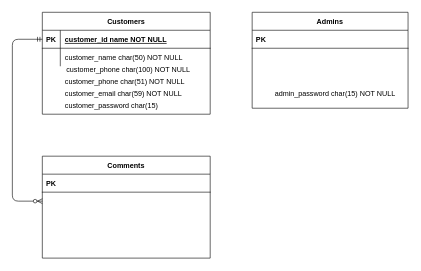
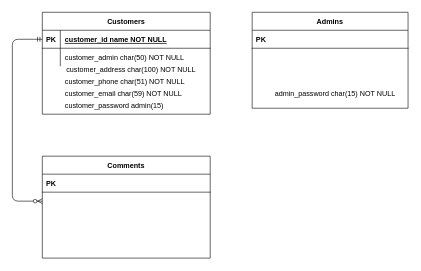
  <mxCell id="0" />
  <mxCell id="1" parent="0" />
  <mxCell id="2" value="Customers" style="shape=table;startSize=30;container=1;collapsible=1;childLayout=tableLayout;fixedRows=1;rowLines=0;fontStyle=1;align=center;resizeLast=1;" parent="1" vertex="1"><mxGeometry x="70" y="20" width="280" height="170" as="geometry" /></mxCell>
  <mxCell id="3" value="" style="shape=partialRectangle;collapsible=0;dropTarget=0;pointerEvents=0;fillColor=none;points=[[0,0.5],[1,0.5]];portConstraint=eastwest;top=0;left=0;right=0;bottom=1;" parent="2" vertex="1"><mxGeometry y="30" width="280" height="30" as="geometry" /></mxCell>
  <mxCell id="4" value="PK" style="shape=partialRectangle;overflow=hidden;connectable=0;fillColor=none;top=0;left=0;bottom=0;right=0;fontStyle=1;" parent="3" vertex="1"><mxGeometry width="30" height="30" as="geometry" /></mxCell>
  <mxCell id="5" value="customer_id name NOT NULL " style="shape=partialRectangle;overflow=hidden;connectable=0;fillColor=none;top=0;left=0;bottom=0;right=0;align=left;spacingLeft=6;fontStyle=5;" parent="3" vertex="1"><mxGeometry x="30" width="250" height="30" as="geometry" /></mxCell>
  <mxCell id="6" value="" style="shape=partialRectangle;collapsible=0;dropTarget=0;pointerEvents=0;fillColor=none;points=[[0,0.5],[1,0.5]];portConstraint=eastwest;top=0;left=0;right=0;bottom=0;" parent="2" vertex="1"><mxGeometry y="60" width="280" height="30" as="geometry" /></mxCell>
  <mxCell id="7" value="" style="shape=partialRectangle;overflow=hidden;connectable=0;fillColor=none;top=0;left=0;bottom=0;right=0;" parent="6" vertex="1"><mxGeometry width="30" height="30" as="geometry" /></mxCell>
- <mxCell id="8" value="customer_name char(50) NOT NULL" style="shape=partialRectangle;overflow=hidden;connectable=0;fillColor=none;top=0;left=0;bottom=0;right=0;align=left;spacingLeft=6;" parent="6" vertex="1"><mxGeometry x="30" width="250" height="30" as="geometry" /></mxCell>
+ <mxCell id="8" value="customer_admin char(50) NOT NULL" style="shape=partialRectangle;overflow=hidden;connectable=0;fillColor=none;top=0;left=0;bottom=0;right=0;align=left;spacingLeft=6;" parent="6" vertex="1"><mxGeometry x="30" width="250" height="30" as="geometry" /></mxCell>
  <mxCell id="9" value="admin_password char(15) NOT NULL" style="shape=partialRectangle;overflow=hidden;connectable=0;fillColor=none;top=0;left=0;bottom=0;right=0;align=left;spacingLeft=6;" parent="1" vertex="1"><mxGeometry x="450" y="140" width="220" height="30" as="geometry" /></mxCell>
  <mxCell id="10" value="" style="shape=partialRectangle;collapsible=0;dropTarget=0;pointerEvents=0;fillColor=none;points=[[0,0.5],[1,0.5]];portConstraint=eastwest;top=0;left=0;right=0;bottom=0;" parent="1" vertex="1"><mxGeometry x="70" y="100" width="270" height="30" as="geometry" /></mxCell>
  <mxCell id="11" value="" style="shape=partialRectangle;overflow=hidden;connectable=0;fillColor=none;top=0;left=0;bottom=0;right=0;" parent="10" vertex="1"><mxGeometry width="32.4" height="30" as="geometry" /></mxCell>
- <mxCell id="12" value="customer_phone char(100) NOT NULL" style="shape=partialRectangle;overflow=hidden;connectable=0;fillColor=none;top=0;left=0;bottom=0;right=0;align=left;spacingLeft=6;" parent="10" vertex="1"><mxGeometry x="32.4" width="237.6" height="30" as="geometry" /></mxCell>
+ <mxCell id="12" value="customer_address char(100) NOT NULL" style="shape=partialRectangle;overflow=hidden;connectable=0;fillColor=none;top=0;left=0;bottom=0;right=0;align=left;spacingLeft=6;" parent="10" vertex="1"><mxGeometry x="32.4" width="237.6" height="30" as="geometry" /></mxCell>
  <mxCell id="13" value="" style="shape=partialRectangle;collapsible=0;dropTarget=0;pointerEvents=0;fillColor=none;points=[[0,0.5],[1,0.5]];portConstraint=eastwest;top=0;left=0;right=0;bottom=0;" parent="1" vertex="1"><mxGeometry x="70" y="140" width="250" height="30" as="geometry" /></mxCell>
  <mxCell id="14" value="" style="shape=partialRectangle;overflow=hidden;connectable=0;fillColor=none;top=0;left=0;bottom=0;right=0;" parent="13" vertex="1"><mxGeometry width="30" height="30" as="geometry" /></mxCell>
  <mxCell id="15" value="customer_email char(59) NOT NULL" style="shape=partialRectangle;overflow=hidden;connectable=0;fillColor=none;top=0;left=0;bottom=0;right=0;align=left;spacingLeft=6;" parent="13" vertex="1"><mxGeometry x="30" width="220" height="30" as="geometry" /></mxCell>
  <mxCell id="16" value="" style="shape=partialRectangle;collapsible=0;dropTarget=0;pointerEvents=0;fillColor=none;points=[[0,0.5],[1,0.5]];portConstraint=eastwest;top=0;left=0;right=0;bottom=0;" parent="1" vertex="1"><mxGeometry x="70" y="120" width="250" height="30" as="geometry" /></mxCell>
  <mxCell id="17" value="" style="shape=partialRectangle;overflow=hidden;connectable=0;fillColor=none;top=0;left=0;bottom=0;right=0;" parent="16" vertex="1"><mxGeometry width="30" height="30" as="geometry" /></mxCell>
  <mxCell id="18" value="customer_phone char(51) NOT NULL" style="shape=partialRectangle;overflow=hidden;connectable=0;fillColor=none;top=0;left=0;bottom=0;right=0;align=left;spacingLeft=6;" parent="16" vertex="1"><mxGeometry x="30" width="220" height="30" as="geometry" /></mxCell>
  <mxCell id="19" value="" style="shape=partialRectangle;collapsible=0;dropTarget=0;pointerEvents=0;fillColor=none;points=[[0,0.5],[1,0.5]];portConstraint=eastwest;top=0;left=0;right=0;bottom=0;" parent="1" vertex="1"><mxGeometry x="70" y="160" width="250" height="30" as="geometry" /></mxCell>
  <mxCell id="20" value="" style="shape=partialRectangle;overflow=hidden;connectable=0;fillColor=none;top=0;left=0;bottom=0;right=0;" parent="19" vertex="1"><mxGeometry width="30" height="30" as="geometry" /></mxCell>
- <mxCell id="21" value="customer_password char(15) " style="shape=partialRectangle;overflow=hidden;connectable=0;fillColor=none;top=0;left=0;bottom=0;right=0;align=left;spacingLeft=6;" parent="19" vertex="1"><mxGeometry x="30" width="220" height="30" as="geometry" /></mxCell>
+ <mxCell id="21" value="customer_password admin(15) " style="shape=partialRectangle;overflow=hidden;connectable=0;fillColor=none;top=0;left=0;bottom=0;right=0;align=left;spacingLeft=6;" parent="19" vertex="1"><mxGeometry x="30" width="220" height="30" as="geometry" /></mxCell>
  <mxCell id="22" value="Admins" style="shape=table;startSize=30;container=1;collapsible=1;childLayout=tableLayout;fixedRows=1;rowLines=0;fontStyle=1;align=center;resizeLast=1;" parent="1" vertex="1"><mxGeometry x="420" y="20" width="260" height="160" as="geometry" /></mxCell>
  <mxCell id="23" value="" style="shape=partialRectangle;collapsible=0;dropTarget=0;pointerEvents=0;fillColor=none;points=[[0,0.5],[1,0.5]];portConstraint=eastwest;top=0;left=0;right=0;bottom=1;" parent="22" vertex="1"><mxGeometry y="30" width="260" height="30" as="geometry" /></mxCell>
  <mxCell id="24" value="PK" style="shape=partialRectangle;overflow=hidden;connectable=0;fillColor=none;top=0;left=0;bottom=0;right=0;fontStyle=1;" parent="23" vertex="1"><mxGeometry width="30" height="30" as="geometry" /></mxCell>
  <mxCell id="25" value="" style="shape=partialRectangle;collapsible=0;dropTarget=0;pointerEvents=0;fillColor=none;points=[[0,0.5],[1,0.5]];portConstraint=eastwest;top=0;left=0;right=0;bottom=0;" parent="22" vertex="1"><mxGeometry y="60" width="260" height="30" as="geometry" /></mxCell>
  <mxCell id="26" value="" style="shape=partialRectangle;overflow=hidden;connectable=0;fillColor=none;top=0;left=0;bottom=0;right=0;" parent="25" vertex="1"><mxGeometry width="30" height="30" as="geometry" /></mxCell>
  <mxCell id="27" value="" style="shape=partialRectangle;collapsible=0;dropTarget=0;pointerEvents=0;fillColor=none;points=[[0,0.5],[1,0.5]];portConstraint=eastwest;top=0;left=0;right=0;bottom=0;" parent="22" vertex="1"><mxGeometry y="90" width="260" height="30" as="geometry" /></mxCell>
  <mxCell id="28" value="" style="shape=partialRectangle;overflow=hidden;connectable=0;fillColor=none;top=0;left=0;bottom=0;right=0;" parent="27" vertex="1"><mxGeometry width="30" height="30" as="geometry" /></mxCell>
  <mxCell id="29" value="Comments" style="shape=table;startSize=30;container=1;collapsible=1;childLayout=tableLayout;fixedRows=1;rowLines=0;fontStyle=1;align=center;resizeLast=1;" vertex="1" parent="1"><mxGeometry x="70" y="260" width="280" height="170" as="geometry" /></mxCell>
  <mxCell id="30" value="" style="shape=partialRectangle;collapsible=0;dropTarget=0;pointerEvents=0;fillColor=none;points=[[0,0.5],[1,0.5]];portConstraint=eastwest;top=0;left=0;right=0;bottom=1;" vertex="1" parent="29"><mxGeometry y="30" width="280" height="30" as="geometry" /></mxCell>
  <mxCell id="31" value="PK" style="shape=partialRectangle;overflow=hidden;connectable=0;fillColor=none;top=0;left=0;bottom=0;right=0;fontStyle=1;" vertex="1" parent="30"><mxGeometry width="30" height="30" as="geometry" /></mxCell>
  <mxCell id="32" value="" style="shape=partialRectangle;collapsible=0;dropTarget=0;pointerEvents=0;fillColor=none;points=[[0,0.5],[1,0.5]];portConstraint=eastwest;top=0;left=0;right=0;bottom=0;" vertex="1" parent="29"><mxGeometry y="60" width="280" height="30" as="geometry" /></mxCell>
  <mxCell id="33" value="" style="shape=partialRectangle;collapsible=0;dropTarget=0;pointerEvents=0;fillColor=none;points=[[0,0.5],[1,0.5]];portConstraint=eastwest;top=0;left=0;right=0;bottom=0;" vertex="1" parent="1"><mxGeometry x="70" y="350" width="250" height="30" as="geometry" /></mxCell>
  <mxCell id="34" value="" style="shape=partialRectangle;overflow=hidden;connectable=0;fillColor=none;top=0;left=0;bottom=0;right=0;" vertex="1" parent="33"><mxGeometry width="30" height="30" as="geometry" /></mxCell>
  <mxCell id="35" value="" style="endArrow=ERzeroToMany;html=1;exitX=0;exitY=0.5;exitDx=0;exitDy=0;edgeStyle=orthogonalEdgeStyle;entryX=0;entryY=0.5;entryDx=0;entryDy=0;endFill=1;startArrow=ERmandOne;startFill=0;" edge="1" parent="1" source="3" target="32"><mxGeometry width="50" height="50" relative="1" as="geometry"><mxPoint x="350" y="240" as="sourcePoint" /><mxPoint x="50" y="340" as="targetPoint" /><Array as="points"><mxPoint x="20" y="65" /><mxPoint x="20" y="335" /></Array></mxGeometry></mxCell>
